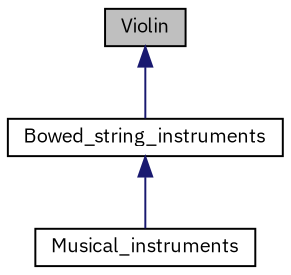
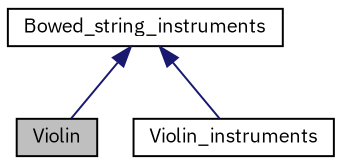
  digraph {
    fontname="IBM Plex Sans"
    node [color=black fillcolor=white fontname="IBM Plex Sans" fontsize=10 shape=record style=filled]
    edge [color=midnightblue dir=back fontname="IBM Plex Sans" fontsize=10 labelfontname=Helvetica labelfontsize=10 style=solid]
    n1 [fillcolor=grey75 fontcolor=black height=0.2 label=Violin width=0.4]
    n2 [height=0.2 label=Bowed_string_instruments width=0.4]
-   n3 [height=0.2 label=Musical_instruments width=0.4]
-   n1 -> n2
+   n3 [height=0.2 label=Violin_instruments width=0.4]
+   n2 -> n1
    n2 -> n3
  }
